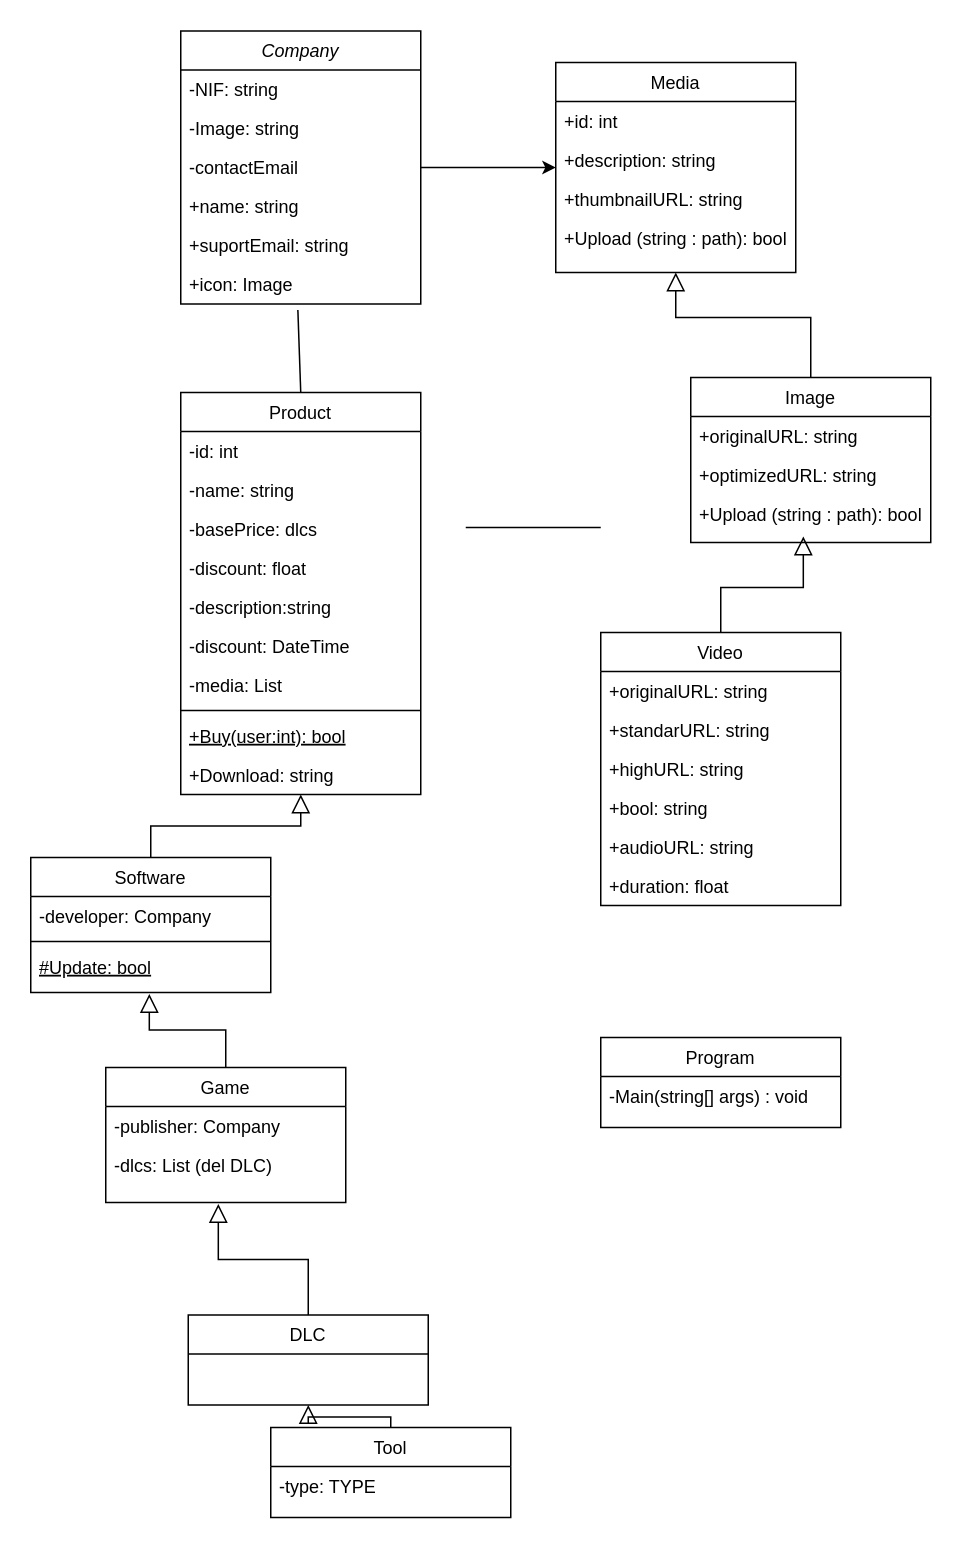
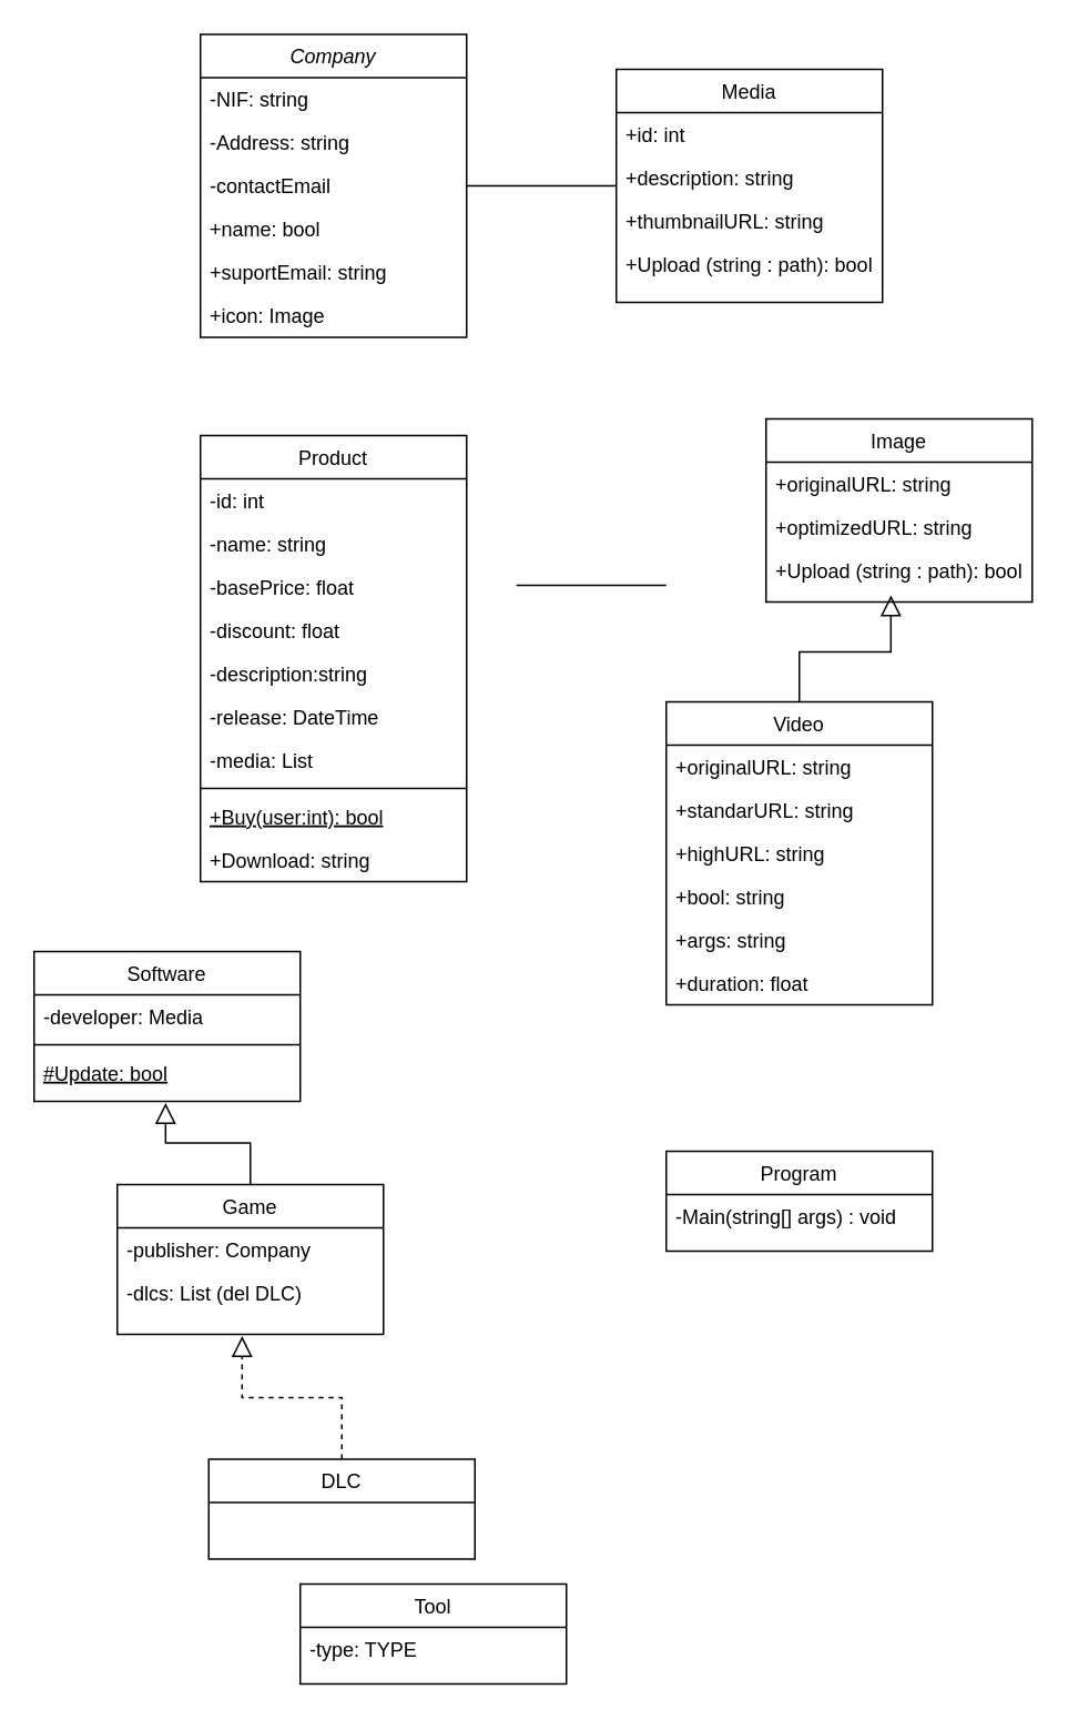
  <mxCell id="0" />
  <mxCell id="1" parent="0" />
  <mxCell id="2" value="Company&#10;" style="swimlane;fontStyle=2;align=center;verticalAlign=top;childLayout=stackLayout;horizontal=1;startSize=26;horizontalStack=0;resizeParent=1;resizeLast=0;collapsible=1;marginBottom=0;rounded=0;shadow=0;strokeWidth=1;" parent="1" vertex="1"><mxGeometry x="120" y="20" width="160" height="182" as="geometry"><mxRectangle x="230" y="140" width="160" height="26" as="alternateBounds" /></mxGeometry></mxCell>
  <mxCell id="3" value="-NIF: string" style="text;align=left;verticalAlign=top;spacingLeft=4;spacingRight=4;overflow=hidden;rotatable=0;points=[[0,0.5],[1,0.5]];portConstraint=eastwest;" parent="2" vertex="1"><mxGeometry y="26" width="160" height="26" as="geometry" /></mxCell>
- <mxCell id="4" value="-Image: string" style="text;align=left;verticalAlign=top;spacingLeft=4;spacingRight=4;overflow=hidden;rotatable=0;points=[[0,0.5],[1,0.5]];portConstraint=eastwest;rounded=0;shadow=0;html=0;" parent="2" vertex="1"><mxGeometry y="52" width="160" height="26" as="geometry" /></mxCell>
+ <mxCell id="4" value="-Address: string" style="text;align=left;verticalAlign=top;spacingLeft=4;spacingRight=4;overflow=hidden;rotatable=0;points=[[0,0.5],[1,0.5]];portConstraint=eastwest;rounded=0;shadow=0;html=0;" parent="2" vertex="1"><mxGeometry y="52" width="160" height="26" as="geometry" /></mxCell>
  <mxCell id="5" value="-contactEmail" style="text;align=left;verticalAlign=top;spacingLeft=4;spacingRight=4;overflow=hidden;rotatable=0;points=[[0,0.5],[1,0.5]];portConstraint=eastwest;rounded=0;shadow=0;html=0;" parent="2" vertex="1"><mxGeometry y="78" width="160" height="26" as="geometry" /></mxCell>
- <mxCell id="6" value="+name: string" style="text;align=left;verticalAlign=top;spacingLeft=4;spacingRight=4;overflow=hidden;rotatable=0;points=[[0,0.5],[1,0.5]];portConstraint=eastwest;rounded=0;shadow=0;html=0;" parent="2" vertex="1"><mxGeometry y="104" width="160" height="26" as="geometry" /></mxCell>
+ <mxCell id="6" value="+name: bool" style="text;align=left;verticalAlign=top;spacingLeft=4;spacingRight=4;overflow=hidden;rotatable=0;points=[[0,0.5],[1,0.5]];portConstraint=eastwest;rounded=0;shadow=0;html=0;" parent="2" vertex="1"><mxGeometry y="104" width="160" height="26" as="geometry" /></mxCell>
  <mxCell id="7" value="+suportEmail: string" style="text;align=left;verticalAlign=top;spacingLeft=4;spacingRight=4;overflow=hidden;rotatable=0;points=[[0,0.5],[1,0.5]];portConstraint=eastwest;rounded=0;shadow=0;html=0;" parent="2" vertex="1"><mxGeometry y="130" width="160" height="26" as="geometry" /></mxCell>
  <mxCell id="8" value="+icon: Image" style="text;align=left;verticalAlign=top;spacingLeft=4;spacingRight=4;overflow=hidden;rotatable=0;points=[[0,0.5],[1,0.5]];portConstraint=eastwest;rounded=0;shadow=0;html=0;" parent="2" vertex="1"><mxGeometry y="156" width="160" height="26" as="geometry" /></mxCell>
  <mxCell id="9" value="Product" style="swimlane;fontStyle=0;align=center;verticalAlign=top;childLayout=stackLayout;horizontal=1;startSize=26;horizontalStack=0;resizeParent=1;resizeLast=0;collapsible=1;marginBottom=0;rounded=0;shadow=0;strokeWidth=1;" parent="1" vertex="1"><mxGeometry x="120" y="261" width="160" height="268" as="geometry"><mxRectangle x="130" y="380" width="160" height="26" as="alternateBounds" /></mxGeometry></mxCell>
  <mxCell id="10" value="-id: int" style="text;align=left;verticalAlign=top;spacingLeft=4;spacingRight=4;overflow=hidden;rotatable=0;points=[[0,0.5],[1,0.5]];portConstraint=eastwest;" parent="9" vertex="1"><mxGeometry y="26" width="160" height="26" as="geometry" /></mxCell>
  <mxCell id="11" value="-name: string" style="text;align=left;verticalAlign=top;spacingLeft=4;spacingRight=4;overflow=hidden;rotatable=0;points=[[0,0.5],[1,0.5]];portConstraint=eastwest;rounded=0;shadow=0;html=0;" parent="9" vertex="1"><mxGeometry y="52" width="160" height="26" as="geometry" /></mxCell>
- <mxCell id="12" value="-basePrice: dlcs" style="text;align=left;verticalAlign=top;spacingLeft=4;spacingRight=4;overflow=hidden;rotatable=0;points=[[0,0.5],[1,0.5]];portConstraint=eastwest;rounded=0;shadow=0;html=0;" parent="9" vertex="1"><mxGeometry y="78" width="160" height="26" as="geometry" /></mxCell>
+ <mxCell id="12" value="-basePrice: float" style="text;align=left;verticalAlign=top;spacingLeft=4;spacingRight=4;overflow=hidden;rotatable=0;points=[[0,0.5],[1,0.5]];portConstraint=eastwest;rounded=0;shadow=0;html=0;" parent="9" vertex="1"><mxGeometry y="78" width="160" height="26" as="geometry" /></mxCell>
  <mxCell id="13" value="-discount: float" style="text;align=left;verticalAlign=top;spacingLeft=4;spacingRight=4;overflow=hidden;rotatable=0;points=[[0,0.5],[1,0.5]];portConstraint=eastwest;rounded=0;shadow=0;html=0;" parent="9" vertex="1"><mxGeometry y="104" width="160" height="26" as="geometry" /></mxCell>
  <mxCell id="14" value="-description:string" style="text;align=left;verticalAlign=top;spacingLeft=4;spacingRight=4;overflow=hidden;rotatable=0;points=[[0,0.5],[1,0.5]];portConstraint=eastwest;rounded=0;shadow=0;html=0;" parent="9" vertex="1"><mxGeometry y="130" width="160" height="26" as="geometry" /></mxCell>
- <mxCell id="15" value="-discount: DateTime" style="text;align=left;verticalAlign=top;spacingLeft=4;spacingRight=4;overflow=hidden;rotatable=0;points=[[0,0.5],[1,0.5]];portConstraint=eastwest;rounded=0;shadow=0;html=0;" parent="9" vertex="1"><mxGeometry y="156" width="160" height="26" as="geometry" /></mxCell>
+ <mxCell id="15" value="-release: DateTime" style="text;align=left;verticalAlign=top;spacingLeft=4;spacingRight=4;overflow=hidden;rotatable=0;points=[[0,0.5],[1,0.5]];portConstraint=eastwest;rounded=0;shadow=0;html=0;" parent="9" vertex="1"><mxGeometry y="156" width="160" height="26" as="geometry" /></mxCell>
  <mxCell id="16" value="-media: List" style="text;align=left;verticalAlign=top;spacingLeft=4;spacingRight=4;overflow=hidden;rotatable=0;points=[[0,0.5],[1,0.5]];portConstraint=eastwest;rounded=0;shadow=0;html=0;" parent="9" vertex="1"><mxGeometry y="182" width="160" height="26" as="geometry" /></mxCell>
  <mxCell id="17" value="" style="line;html=1;strokeWidth=1;align=left;verticalAlign=middle;spacingTop=-1;spacingLeft=3;spacingRight=3;rotatable=0;labelPosition=right;points=[];portConstraint=eastwest;" parent="9" vertex="1"><mxGeometry y="208" width="160" height="8" as="geometry" /></mxCell>
  <mxCell id="18" value="+Buy(user:int): bool" style="text;align=left;verticalAlign=top;spacingLeft=4;spacingRight=4;overflow=hidden;rotatable=0;points=[[0,0.5],[1,0.5]];portConstraint=eastwest;fontStyle=4" parent="9" vertex="1"><mxGeometry y="216" width="160" height="26" as="geometry" /></mxCell>
  <mxCell id="19" value="+Download: string" style="text;align=left;verticalAlign=top;spacingLeft=4;spacingRight=4;overflow=hidden;rotatable=0;points=[[0,0.5],[1,0.5]];portConstraint=eastwest;" parent="9" vertex="1"><mxGeometry y="242" width="160" height="26" as="geometry" /></mxCell>
  <mxCell id="20" value="Program" style="swimlane;fontStyle=0;align=center;verticalAlign=top;childLayout=stackLayout;horizontal=1;startSize=26;horizontalStack=0;resizeParent=1;resizeLast=0;collapsible=1;marginBottom=0;rounded=0;shadow=0;strokeWidth=1;" parent="1" vertex="1"><mxGeometry x="400" y="691" width="160" height="60" as="geometry"><mxRectangle x="550" y="140" width="160" height="26" as="alternateBounds" /></mxGeometry></mxCell>
  <mxCell id="21" value="-Main(string[] args) : void" style="text;align=left;verticalAlign=top;spacingLeft=4;spacingRight=4;overflow=hidden;rotatable=0;points=[[0,0.5],[1,0.5]];portConstraint=eastwest;" parent="20" vertex="1"><mxGeometry y="26" width="160" height="26" as="geometry" /></mxCell>
  <mxCell id="22" value="Software" style="swimlane;fontStyle=0;align=center;verticalAlign=top;childLayout=stackLayout;horizontal=1;startSize=26;horizontalStack=0;resizeParent=1;resizeLast=0;collapsible=1;marginBottom=0;rounded=0;shadow=0;strokeWidth=1;" parent="1" vertex="1"><mxGeometry x="20" y="571" width="160" height="90" as="geometry"><mxRectangle x="130" y="380" width="160" height="26" as="alternateBounds" /></mxGeometry></mxCell>
- <mxCell id="23" value="-developer: Company" style="text;align=left;verticalAlign=top;spacingLeft=4;spacingRight=4;overflow=hidden;rotatable=0;points=[[0,0.5],[1,0.5]];portConstraint=eastwest;" parent="22" vertex="1"><mxGeometry y="26" width="160" height="26" as="geometry" /></mxCell>
+ <mxCell id="23" value="-developer: Media" style="text;align=left;verticalAlign=top;spacingLeft=4;spacingRight=4;overflow=hidden;rotatable=0;points=[[0,0.5],[1,0.5]];portConstraint=eastwest;" parent="22" vertex="1"><mxGeometry y="26" width="160" height="26" as="geometry" /></mxCell>
  <mxCell id="24" value="" style="line;html=1;strokeWidth=1;align=left;verticalAlign=middle;spacingTop=-1;spacingLeft=3;spacingRight=3;rotatable=0;labelPosition=right;points=[];portConstraint=eastwest;" parent="22" vertex="1"><mxGeometry y="52" width="160" height="8" as="geometry" /></mxCell>
  <mxCell id="25" value="#Update: bool" style="text;align=left;verticalAlign=top;spacingLeft=4;spacingRight=4;overflow=hidden;rotatable=0;points=[[0,0.5],[1,0.5]];portConstraint=eastwest;fontStyle=4" parent="22" vertex="1"><mxGeometry y="60" width="160" height="26" as="geometry" /></mxCell>
- <mxCell id="26" value="" style="endArrow=block;endSize=10;endFill=0;shadow=0;strokeWidth=1;rounded=0;edgeStyle=elbowEdgeStyle;elbow=vertical;exitX=0.5;exitY=0;exitDx=0;exitDy=0;" parent="1" source="22" target="19" edge="1"><mxGeometry width="160" relative="1" as="geometry"><mxPoint x="198" y="795" as="sourcePoint" /><mxPoint x="210" y="671" as="targetPoint" /></mxGeometry></mxCell>
  <mxCell id="27" value="Game" style="swimlane;fontStyle=0;align=center;verticalAlign=top;childLayout=stackLayout;horizontal=1;startSize=26;horizontalStack=0;resizeParent=1;resizeLast=0;collapsible=1;marginBottom=0;rounded=0;shadow=0;strokeWidth=1;" parent="1" vertex="1"><mxGeometry x="70" y="711" width="160" height="90" as="geometry"><mxRectangle x="130" y="380" width="160" height="26" as="alternateBounds" /></mxGeometry></mxCell>
  <mxCell id="28" value="-publisher: Company" style="text;align=left;verticalAlign=top;spacingLeft=4;spacingRight=4;overflow=hidden;rotatable=0;points=[[0,0.5],[1,0.5]];portConstraint=eastwest;" parent="27" vertex="1"><mxGeometry y="26" width="160" height="26" as="geometry" /></mxCell>
  <mxCell id="29" value="-dlcs: List (del DLC)" style="text;align=left;verticalAlign=top;spacingLeft=4;spacingRight=4;overflow=hidden;rotatable=0;points=[[0,0.5],[1,0.5]];portConstraint=eastwest;" parent="27" vertex="1"><mxGeometry y="52" width="160" height="38" as="geometry" /></mxCell>
  <mxCell id="30" value="" style="endArrow=block;endSize=10;endFill=0;shadow=0;strokeWidth=1;rounded=0;edgeStyle=elbowEdgeStyle;elbow=vertical;exitX=0.5;exitY=0;exitDx=0;exitDy=0;entryX=0.494;entryY=1.192;entryDx=0;entryDy=0;entryPerimeter=0;" parent="1" source="27" target="25" edge="1"><mxGeometry width="160" relative="1" as="geometry"><mxPoint x="150" y="803" as="sourcePoint" /><mxPoint x="260" y="761" as="targetPoint" /></mxGeometry></mxCell>
  <mxCell id="31" value="DLC" style="swimlane;fontStyle=0;align=center;verticalAlign=top;childLayout=stackLayout;horizontal=1;startSize=26;horizontalStack=0;resizeParent=1;resizeLast=0;collapsible=1;marginBottom=0;rounded=0;shadow=0;strokeWidth=1;" parent="1" vertex="1"><mxGeometry x="125" y="876" width="160" height="60" as="geometry"><mxRectangle x="130" y="380" width="160" height="26" as="alternateBounds" /></mxGeometry></mxCell>
- <mxCell id="32" value="" style="endArrow=block;endSize=10;endFill=0;shadow=0;strokeWidth=1;rounded=0;edgeStyle=elbowEdgeStyle;elbow=vertical;exitX=0.5;exitY=0;exitDx=0;exitDy=0;entryX=0.469;entryY=1.026;entryDx=0;entryDy=0;entryPerimeter=0;" parent="1" source="31" target="29" edge="1"><mxGeometry width="160" relative="1" as="geometry"><mxPoint x="164" y="821" as="sourcePoint" /><mxPoint x="334" y="771" as="targetPoint" /></mxGeometry></mxCell>
+ <mxCell id="32" value="" style="endArrow=block;endSize=10;endFill=0;shadow=0;strokeWidth=1;rounded=0;edgeStyle=elbowEdgeStyle;elbow=vertical;exitX=0.5;exitY=0;exitDx=0;exitDy=0;entryX=0.469;entryY=1.026;entryDx=0;entryDy=0;entryPerimeter=0;dashed=1;" parent="1" source="31" target="29" edge="1"><mxGeometry width="160" relative="1" as="geometry"><mxPoint x="164" y="821" as="sourcePoint" /><mxPoint x="334" y="771" as="targetPoint" /></mxGeometry></mxCell>
  <mxCell id="33" value="Tool" style="swimlane;fontStyle=0;align=center;verticalAlign=top;childLayout=stackLayout;horizontal=1;startSize=26;horizontalStack=0;resizeParent=1;resizeLast=0;collapsible=1;marginBottom=0;rounded=0;shadow=0;strokeWidth=1;" parent="1" vertex="1"><mxGeometry x="180" y="951" width="160" height="60" as="geometry"><mxRectangle x="130" y="380" width="160" height="26" as="alternateBounds" /></mxGeometry></mxCell>
  <mxCell id="34" value="-type: TYPE" style="text;align=left;verticalAlign=top;spacingLeft=4;spacingRight=4;overflow=hidden;rotatable=0;points=[[0,0.5],[1,0.5]];portConstraint=eastwest;" parent="33" vertex="1"><mxGeometry y="26" width="160" height="26" as="geometry" /></mxCell>
- <mxCell id="35" value="" style="endArrow=block;endSize=10;endFill=0;shadow=0;strokeWidth=1;rounded=0;edgeStyle=elbowEdgeStyle;elbow=vertical;exitX=0.5;exitY=0;exitDx=0;exitDy=0;entryX=0.5;entryY=1;entryDx=0;entryDy=0;" parent="1" source="33" target="31" edge="1"><mxGeometry width="160" relative="1" as="geometry"><mxPoint x="325" y="1060" as="sourcePoint" /><mxPoint x="300" y="1021" as="targetPoint" /></mxGeometry></mxCell>
  <mxCell id="36" value="Media" style="swimlane;fontStyle=0;align=center;verticalAlign=top;childLayout=stackLayout;horizontal=1;startSize=26;horizontalStack=0;resizeParent=1;resizeLast=0;collapsible=1;marginBottom=0;rounded=0;shadow=0;strokeWidth=1;" parent="1" vertex="1"><mxGeometry x="370" y="41" width="160" height="140" as="geometry"><mxRectangle x="550" y="140" width="160" height="26" as="alternateBounds" /></mxGeometry></mxCell>
  <mxCell id="37" value="+id: int" style="text;align=left;verticalAlign=top;spacingLeft=4;spacingRight=4;overflow=hidden;rotatable=0;points=[[0,0.5],[1,0.5]];portConstraint=eastwest;" parent="36" vertex="1"><mxGeometry y="26" width="160" height="26" as="geometry" /></mxCell>
  <mxCell id="38" value="+description: string" style="text;align=left;verticalAlign=top;spacingLeft=4;spacingRight=4;overflow=hidden;rotatable=0;points=[[0,0.5],[1,0.5]];portConstraint=eastwest;rounded=0;shadow=0;html=0;" parent="36" vertex="1"><mxGeometry y="52" width="160" height="26" as="geometry" /></mxCell>
  <mxCell id="39" value="+thumbnailURL: string" style="text;align=left;verticalAlign=top;spacingLeft=4;spacingRight=4;overflow=hidden;rotatable=0;points=[[0,0.5],[1,0.5]];portConstraint=eastwest;rounded=0;shadow=0;html=0;" parent="36" vertex="1"><mxGeometry y="78" width="160" height="26" as="geometry" /></mxCell>
  <mxCell id="40" value="+Upload (string : path): bool" style="text;align=left;verticalAlign=top;spacingLeft=4;spacingRight=4;overflow=hidden;rotatable=0;points=[[0,0.5],[1,0.5]];portConstraint=eastwest;rounded=0;shadow=0;html=0;" parent="36" vertex="1"><mxGeometry y="104" width="160" height="26" as="geometry" /></mxCell>
  <mxCell id="41" value="Image" style="swimlane;fontStyle=0;align=center;verticalAlign=top;childLayout=stackLayout;horizontal=1;startSize=26;horizontalStack=0;resizeParent=1;resizeLast=0;collapsible=1;marginBottom=0;rounded=0;shadow=0;strokeWidth=1;" parent="1" vertex="1"><mxGeometry x="460" y="251" width="160" height="110" as="geometry"><mxRectangle x="550" y="140" width="160" height="26" as="alternateBounds" /></mxGeometry></mxCell>
  <mxCell id="42" value="+originalURL: string" style="text;align=left;verticalAlign=top;spacingLeft=4;spacingRight=4;overflow=hidden;rotatable=0;points=[[0,0.5],[1,0.5]];portConstraint=eastwest;" parent="41" vertex="1"><mxGeometry y="26" width="160" height="26" as="geometry" /></mxCell>
  <mxCell id="43" value="+optimizedURL: string" style="text;align=left;verticalAlign=top;spacingLeft=4;spacingRight=4;overflow=hidden;rotatable=0;points=[[0,0.5],[1,0.5]];portConstraint=eastwest;rounded=0;shadow=0;html=0;" parent="41" vertex="1"><mxGeometry y="52" width="160" height="26" as="geometry" /></mxCell>
  <mxCell id="44" value="+Upload (string : path): bool" style="text;align=left;verticalAlign=top;spacingLeft=4;spacingRight=4;overflow=hidden;rotatable=0;points=[[0,0.5],[1,0.5]];portConstraint=eastwest;rounded=0;shadow=0;html=0;" parent="41" vertex="1"><mxGeometry y="78" width="160" height="26" as="geometry" /></mxCell>
- <mxCell id="45" value="" style="endArrow=block;endSize=10;endFill=0;shadow=0;strokeWidth=1;rounded=0;edgeStyle=elbowEdgeStyle;elbow=vertical;entryX=0.5;entryY=1;entryDx=0;entryDy=0;exitX=0.5;exitY=0;exitDx=0;exitDy=0;" parent="1" source="41" target="36" edge="1"><mxGeometry width="160" relative="1" as="geometry"><mxPoint x="460" y="491" as="sourcePoint" /><mxPoint x="400" y="501" as="targetPoint" /><Array as="points"><mxPoint x="550" y="211" /></Array></mxGeometry></mxCell>
  <mxCell id="46" value="Video" style="swimlane;fontStyle=0;align=center;verticalAlign=top;childLayout=stackLayout;horizontal=1;startSize=26;horizontalStack=0;resizeParent=1;resizeLast=0;collapsible=1;marginBottom=0;rounded=0;shadow=0;strokeWidth=1;" parent="1" vertex="1"><mxGeometry x="400" y="421" width="160" height="182" as="geometry"><mxRectangle x="550" y="140" width="160" height="26" as="alternateBounds" /></mxGeometry></mxCell>
  <mxCell id="47" value="+originalURL: string" style="text;align=left;verticalAlign=top;spacingLeft=4;spacingRight=4;overflow=hidden;rotatable=0;points=[[0,0.5],[1,0.5]];portConstraint=eastwest;" parent="46" vertex="1"><mxGeometry y="26" width="160" height="26" as="geometry" /></mxCell>
  <mxCell id="48" value="+standarURL: string" style="text;align=left;verticalAlign=top;spacingLeft=4;spacingRight=4;overflow=hidden;rotatable=0;points=[[0,0.5],[1,0.5]];portConstraint=eastwest;rounded=0;shadow=0;html=0;" parent="46" vertex="1"><mxGeometry y="52" width="160" height="26" as="geometry" /></mxCell>
  <mxCell id="49" value="+highURL: string" style="text;align=left;verticalAlign=top;spacingLeft=4;spacingRight=4;overflow=hidden;rotatable=0;points=[[0,0.5],[1,0.5]];portConstraint=eastwest;rounded=0;shadow=0;html=0;" parent="46" vertex="1"><mxGeometry y="78" width="160" height="26" as="geometry" /></mxCell>
  <mxCell id="50" value="+bool: string" style="text;align=left;verticalAlign=top;spacingLeft=4;spacingRight=4;overflow=hidden;rotatable=0;points=[[0,0.5],[1,0.5]];portConstraint=eastwest;rounded=0;shadow=0;html=0;" parent="46" vertex="1"><mxGeometry y="104" width="160" height="26" as="geometry" /></mxCell>
- <mxCell id="51" value="+audioURL: string" style="text;align=left;verticalAlign=top;spacingLeft=4;spacingRight=4;overflow=hidden;rotatable=0;points=[[0,0.5],[1,0.5]];portConstraint=eastwest;rounded=0;shadow=0;html=0;" parent="46" vertex="1"><mxGeometry y="130" width="160" height="26" as="geometry" /></mxCell>
+ <mxCell id="51" value="+args: string" style="text;align=left;verticalAlign=top;spacingLeft=4;spacingRight=4;overflow=hidden;rotatable=0;points=[[0,0.5],[1,0.5]];portConstraint=eastwest;rounded=0;shadow=0;html=0;" parent="46" vertex="1"><mxGeometry y="130" width="160" height="26" as="geometry" /></mxCell>
  <mxCell id="52" value="+duration: float" style="text;align=left;verticalAlign=top;spacingLeft=4;spacingRight=4;overflow=hidden;rotatable=0;points=[[0,0.5],[1,0.5]];portConstraint=eastwest;rounded=0;shadow=0;html=0;" parent="46" vertex="1"><mxGeometry y="156" width="160" height="26" as="geometry" /></mxCell>
  <mxCell id="53" value="" style="endArrow=block;endSize=10;endFill=0;shadow=0;strokeWidth=1;rounded=0;edgeStyle=elbowEdgeStyle;elbow=vertical;exitX=0.5;exitY=0;exitDx=0;exitDy=0;entryX=0.469;entryY=1.077;entryDx=0;entryDy=0;entryPerimeter=0;" parent="1" source="46" target="44" edge="1"><mxGeometry width="160" relative="1" as="geometry"><mxPoint x="389.5" y="711" as="sourcePoint" /><mxPoint x="389.5" y="671" as="targetPoint" /><Array as="points"><mxPoint x="530" y="391" /></Array></mxGeometry></mxCell>
- <mxCell id="54" value="" style="endArrow=classic;html=1;rounded=0;" edge="1" parent="1" source="2" target="36"><mxGeometry width="50" height="50" relative="1" as="geometry"><mxPoint x="340" y="191" as="sourcePoint" /><mxPoint x="370" y="241" as="targetPoint" /></mxGeometry></mxCell>
- <mxCell id="55" value="" style="endArrow=none;html=1;rounded=0;entryX=0.488;entryY=1.154;entryDx=0;entryDy=0;entryPerimeter=0;exitX=0.5;exitY=0;exitDx=0;exitDy=0;" edge="1" parent="1" source="9" target="8"><mxGeometry width="50" height="50" relative="1" as="geometry"><mxPoint x="340" y="341" as="sourcePoint" /><mxPoint x="390" y="291" as="targetPoint" /></mxGeometry></mxCell>
+ <mxCell id="54" value="" style="endArrow=none;html=1;rounded=0;" edge="1" parent="1" source="2" target="36"><mxGeometry width="50" height="50" relative="1" as="geometry"><mxPoint x="340" y="191" as="sourcePoint" /><mxPoint x="370" y="241" as="targetPoint" /></mxGeometry></mxCell>
  <mxCell id="56" value="" style="endArrow=none;html=1;rounded=0;" edge="1" parent="1"><mxGeometry width="50" height="50" relative="1" as="geometry"><mxPoint x="310" y="351" as="sourcePoint" /><mxPoint x="400" y="351" as="targetPoint" /></mxGeometry></mxCell>
